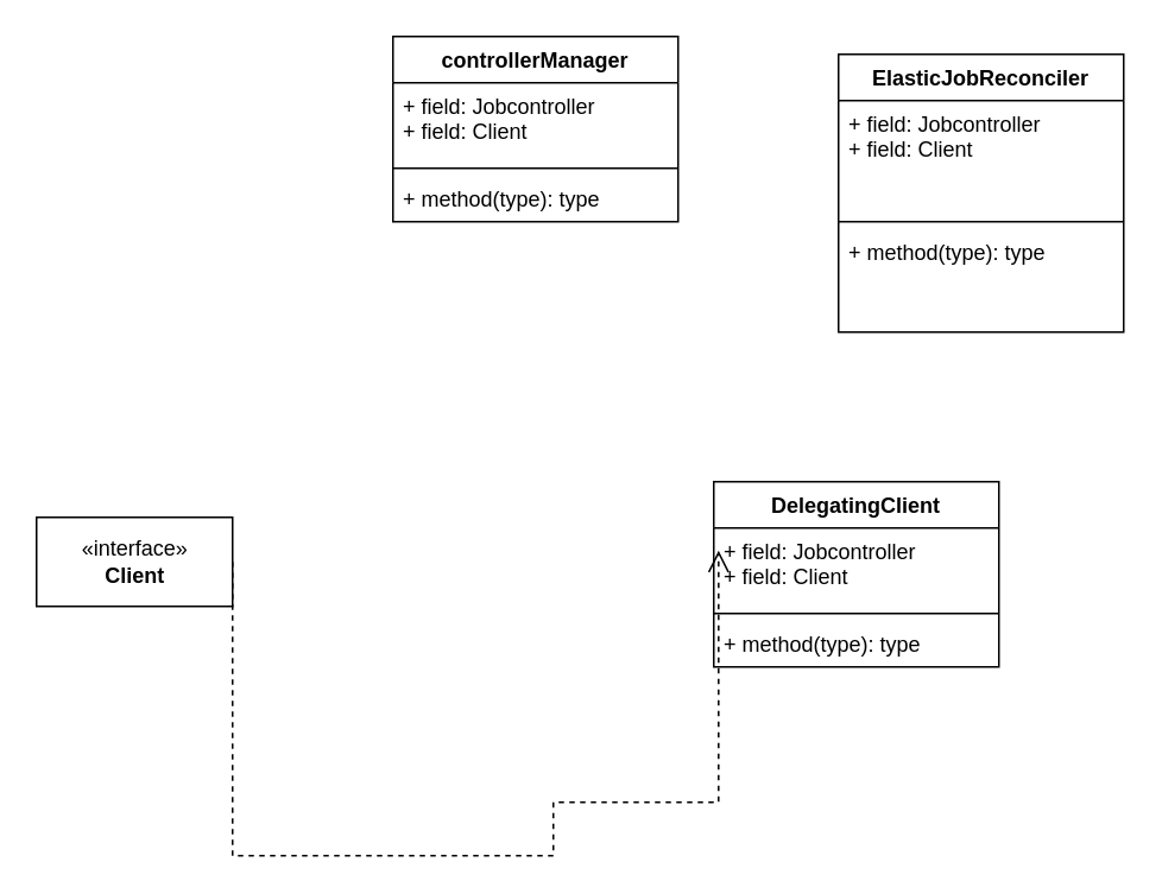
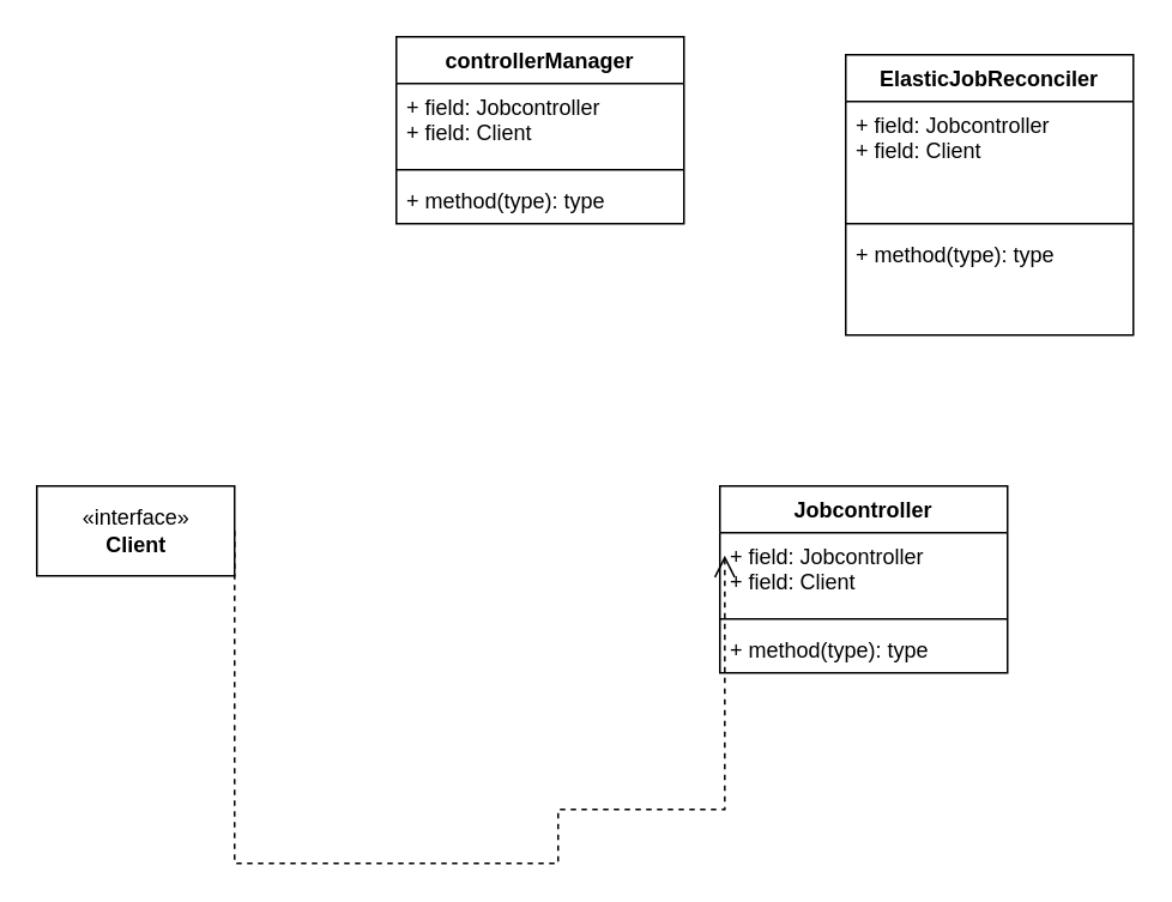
  <mxCell id="0" />
  <mxCell id="1" parent="0" />
- <mxCell id="2" value="«interface»&lt;br&gt;&lt;b&gt;Client&lt;/b&gt;" style="html=1;" vertex="1" parent="1"><mxGeometry x="20" y="290" width="110" height="50" as="geometry" /></mxCell>
+ <mxCell id="2" value="«interface»&lt;br&gt;&lt;b&gt;Client&lt;/b&gt;" style="html=1;" vertex="1" parent="1"><mxGeometry x="20" y="270" width="110" height="50" as="geometry" /></mxCell>
  <mxCell id="3" value="ElasticJobReconciler" style="swimlane;fontStyle=1;align=center;verticalAlign=top;childLayout=stackLayout;horizontal=1;startSize=26;horizontalStack=0;resizeParent=1;resizeParentMax=0;resizeLast=0;collapsible=1;marginBottom=0;" vertex="1" parent="1"><mxGeometry x="470" y="30" width="160" height="156" as="geometry" /></mxCell>
  <mxCell id="4" value="+ field: Jobcontroller&#10;+ field: Client&#10;&#10;" style="text;strokeColor=none;fillColor=none;align=left;verticalAlign=top;spacingLeft=4;spacingRight=4;overflow=hidden;rotatable=0;points=[[0,0.5],[1,0.5]];portConstraint=eastwest;" vertex="1" parent="3"><mxGeometry y="26" width="160" height="64" as="geometry" /></mxCell>
  <mxCell id="5" value="" style="line;strokeWidth=1;fillColor=none;align=left;verticalAlign=middle;spacingTop=-1;spacingLeft=3;spacingRight=3;rotatable=0;labelPosition=right;points=[];portConstraint=eastwest;" vertex="1" parent="3"><mxGeometry y="90" width="160" height="8" as="geometry" /></mxCell>
  <mxCell id="6" value="+ method(type): type" style="text;strokeColor=none;fillColor=none;align=left;verticalAlign=top;spacingLeft=4;spacingRight=4;overflow=hidden;rotatable=0;points=[[0,0.5],[1,0.5]];portConstraint=eastwest;" vertex="1" parent="3"><mxGeometry y="98" width="160" height="58" as="geometry" /></mxCell>
  <mxCell id="7" value="controllerManager" style="swimlane;fontStyle=1;align=center;verticalAlign=top;childLayout=stackLayout;horizontal=1;startSize=26;horizontalStack=0;resizeParent=1;resizeParentMax=0;resizeLast=0;collapsible=1;marginBottom=0;" vertex="1" parent="1"><mxGeometry x="220" y="20" width="160" height="104" as="geometry" /></mxCell>
  <mxCell id="8" value="+ field: Jobcontroller&#10;+ field: Client" style="text;strokeColor=none;fillColor=none;align=left;verticalAlign=top;spacingLeft=4;spacingRight=4;overflow=hidden;rotatable=0;points=[[0,0.5],[1,0.5]];portConstraint=eastwest;" vertex="1" parent="7"><mxGeometry y="26" width="160" height="44" as="geometry" /></mxCell>
  <mxCell id="9" value="" style="line;strokeWidth=1;fillColor=none;align=left;verticalAlign=middle;spacingTop=-1;spacingLeft=3;spacingRight=3;rotatable=0;labelPosition=right;points=[];portConstraint=eastwest;" vertex="1" parent="7"><mxGeometry y="70" width="160" height="8" as="geometry" /></mxCell>
  <mxCell id="10" value="+ method(type): type" style="text;strokeColor=none;fillColor=none;align=left;verticalAlign=top;spacingLeft=4;spacingRight=4;overflow=hidden;rotatable=0;points=[[0,0.5],[1,0.5]];portConstraint=eastwest;" vertex="1" parent="7"><mxGeometry y="78" width="160" height="26" as="geometry" /></mxCell>
- <mxCell id="11" value="DelegatingClient" style="swimlane;fontStyle=1;align=center;verticalAlign=top;childLayout=stackLayout;horizontal=1;startSize=26;horizontalStack=0;resizeParent=1;resizeParentMax=0;resizeLast=0;collapsible=1;marginBottom=0;" vertex="1" parent="1"><mxGeometry x="400" y="270" width="160" height="104" as="geometry" /></mxCell>
+ <mxCell id="11" value="Jobcontroller" style="swimlane;fontStyle=1;align=center;verticalAlign=top;childLayout=stackLayout;horizontal=1;startSize=26;horizontalStack=0;resizeParent=1;resizeParentMax=0;resizeLast=0;collapsible=1;marginBottom=0;" vertex="1" parent="1"><mxGeometry x="400" y="270" width="160" height="104" as="geometry" /></mxCell>
  <mxCell id="12" value="+ field: Jobcontroller&#10;+ field: Client" style="text;strokeColor=none;fillColor=none;align=left;verticalAlign=top;spacingLeft=4;spacingRight=4;overflow=hidden;rotatable=0;points=[[0,0.5],[1,0.5]];portConstraint=eastwest;" vertex="1" parent="11"><mxGeometry y="26" width="160" height="44" as="geometry" /></mxCell>
  <mxCell id="13" value="" style="line;strokeWidth=1;fillColor=none;align=left;verticalAlign=middle;spacingTop=-1;spacingLeft=3;spacingRight=3;rotatable=0;labelPosition=right;points=[];portConstraint=eastwest;" vertex="1" parent="11"><mxGeometry y="70" width="160" height="8" as="geometry" /></mxCell>
  <mxCell id="14" value="+ method(type): type" style="text;strokeColor=none;fillColor=none;align=left;verticalAlign=top;spacingLeft=4;spacingRight=4;overflow=hidden;rotatable=0;points=[[0,0.5],[1,0.5]];portConstraint=eastwest;" vertex="1" parent="11"><mxGeometry y="78" width="160" height="26" as="geometry" /></mxCell>
  <mxCell id="15" style="edgeStyle=orthogonalEdgeStyle;rounded=0;html=1;dashed=1;labelBackgroundColor=none;startFill=0;endArrow=open;endFill=0;endSize=10;fontFamily=Verdana;fontSize=10;exitX=1;exitY=0.5;exitDx=0;exitDy=0;entryX=0.017;entryY=0.288;entryDx=0;entryDy=0;entryPerimeter=0;" edge="1" parent="1" source="2" target="12"><mxGeometry relative="1" as="geometry"><Array as="points"><mxPoint x="130" y="480" /><mxPoint x="310" y="480" /><mxPoint x="310" y="450" /><mxPoint x="403" y="450" /></Array><mxPoint x="220" y="430" as="sourcePoint" /><mxPoint x="370" y="450" as="targetPoint" /></mxGeometry></mxCell>
